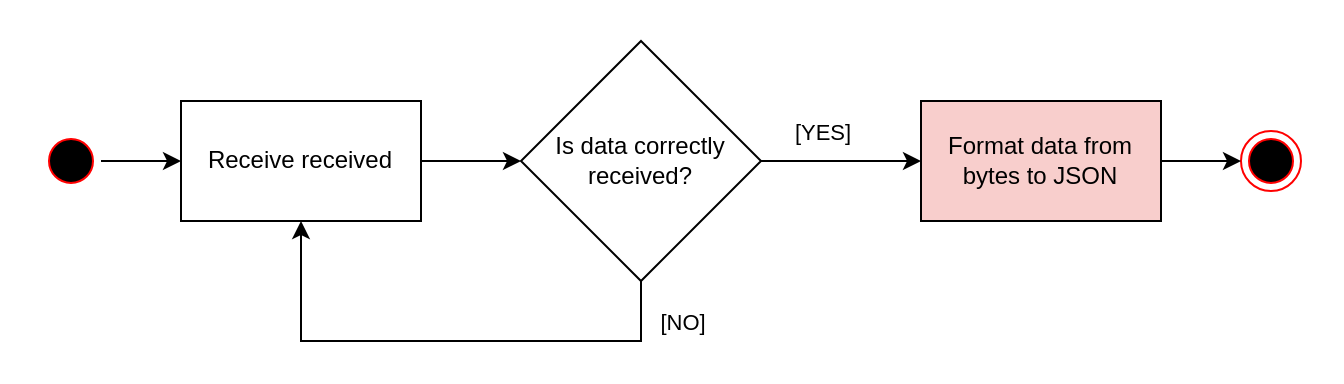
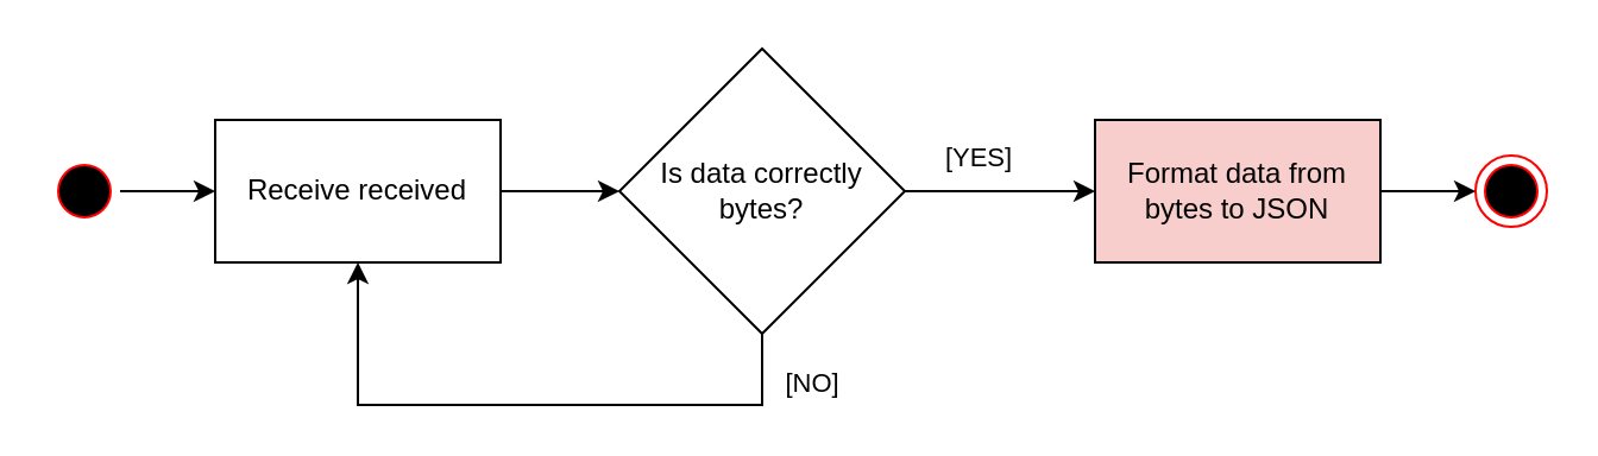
  <mxCell id="0" />
  <mxCell id="1" parent="0" />
  <mxCell id="2" value="" style="edgeStyle=orthogonalEdgeStyle;rounded=0;orthogonalLoop=1;jettySize=auto;html=1;" edge="1" parent="1" source="3" target="6"><mxGeometry relative="1" as="geometry" /></mxCell>
  <mxCell id="3" value="" style="ellipse;html=1;shape=startState;fillColor=#000000;strokeColor=#ff0000;" parent="1" vertex="1"><mxGeometry x="20" y="65" width="30" height="30" as="geometry" /></mxCell>
  <mxCell id="4" value="" style="ellipse;html=1;shape=endState;fillColor=#000000;strokeColor=#ff0000;" parent="1" vertex="1"><mxGeometry x="620" y="65" width="30" height="30" as="geometry" /></mxCell>
  <mxCell id="5" value="" style="edgeStyle=orthogonalEdgeStyle;rounded=0;orthogonalLoop=1;jettySize=auto;html=1;" edge="1" parent="1" source="6" target="9"><mxGeometry relative="1" as="geometry" /></mxCell>
  <mxCell id="6" value="Receive received" style="rounded=0;whiteSpace=wrap;html=1;" parent="1" vertex="1"><mxGeometry x="90" y="50" width="120" height="60" as="geometry" /></mxCell>
  <mxCell id="7" value="" style="edgeStyle=orthogonalEdgeStyle;rounded=0;orthogonalLoop=1;jettySize=auto;html=1;" edge="1" parent="1" source="8" target="4"><mxGeometry relative="1" as="geometry" /></mxCell>
  <mxCell id="8" value="Format data from bytes to JSON" style="rounded=0;whiteSpace=wrap;html=1;fillColor=#f8cecc;" vertex="1" parent="1"><mxGeometry x="460" y="50" width="120" height="60" as="geometry" /></mxCell>
- <mxCell id="9" value="Is data correctly received?" style="rhombus;whiteSpace=wrap;html=1;" vertex="1" parent="1"><mxGeometry x="260" y="20" width="120" height="120" as="geometry" /></mxCell>
+ <mxCell id="9" value="Is data correctly bytes?" style="rhombus;whiteSpace=wrap;html=1;" vertex="1" parent="1"><mxGeometry x="260" y="20" width="120" height="120" as="geometry" /></mxCell>
  <mxCell id="10" value="" style="endArrow=classic;html=1;rounded=0;exitX=1;exitY=0.5;exitDx=0;exitDy=0;entryX=0;entryY=0.5;entryDx=0;entryDy=0;" edge="1" parent="1" source="9" target="8"><mxGeometry relative="1" as="geometry"><mxPoint x="440" y="205" as="sourcePoint" /><mxPoint x="450" y="80" as="targetPoint" /></mxGeometry></mxCell>
  <mxCell id="11" value="[YES]" style="edgeLabel;resizable=0;html=1;align=center;verticalAlign=middle;" connectable="0" vertex="1" parent="10"><mxGeometry relative="1" as="geometry"><mxPoint x="-10" y="-15" as="offset" /></mxGeometry></mxCell>
  <mxCell id="12" value="" style="endArrow=classic;html=1;rounded=0;exitX=0.5;exitY=1;exitDx=0;exitDy=0;entryX=0.5;entryY=1;entryDx=0;entryDy=0;" edge="1" parent="1" source="9" target="6"><mxGeometry relative="1" as="geometry"><mxPoint x="300" y="200" as="sourcePoint" /><mxPoint x="320" y="200" as="targetPoint" /><Array as="points"><mxPoint x="320" y="170" /><mxPoint x="150" y="170" /></Array></mxGeometry></mxCell>
  <mxCell id="13" value="[NO]" style="edgeLabel;resizable=0;html=1;align=center;verticalAlign=middle;" connectable="0" vertex="1" parent="12"><mxGeometry relative="1" as="geometry"><mxPoint x="120" y="-10" as="offset" /></mxGeometry></mxCell>
